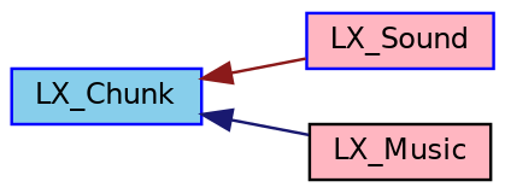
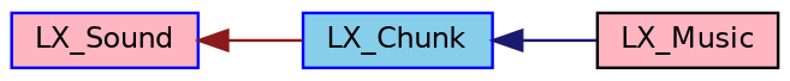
  digraph {
    rankdir=LR
    node [color=blue fillcolor=lightpink fontname=Helvetica fontsize=10 shape=record style=filled]
    edge [dir=back fontname=Helvetica fontsize=10 labelfontname=Helvetica labelfontsize=10 style=solid]
    n1 [fontcolor=black height=0.2 label=LX_Sound width=0.4]
    n2 [fillcolor=skyblue height=0.2 label=LX_Chunk width=0.4]
    n3 [color=black height=0.2 label=LX_Music width=0.4]
-   n2 -> n1 [color=firebrick4]
+   n1 -> n2 [color=firebrick4]
    n2 -> n3 [color=midnightblue]
  }
